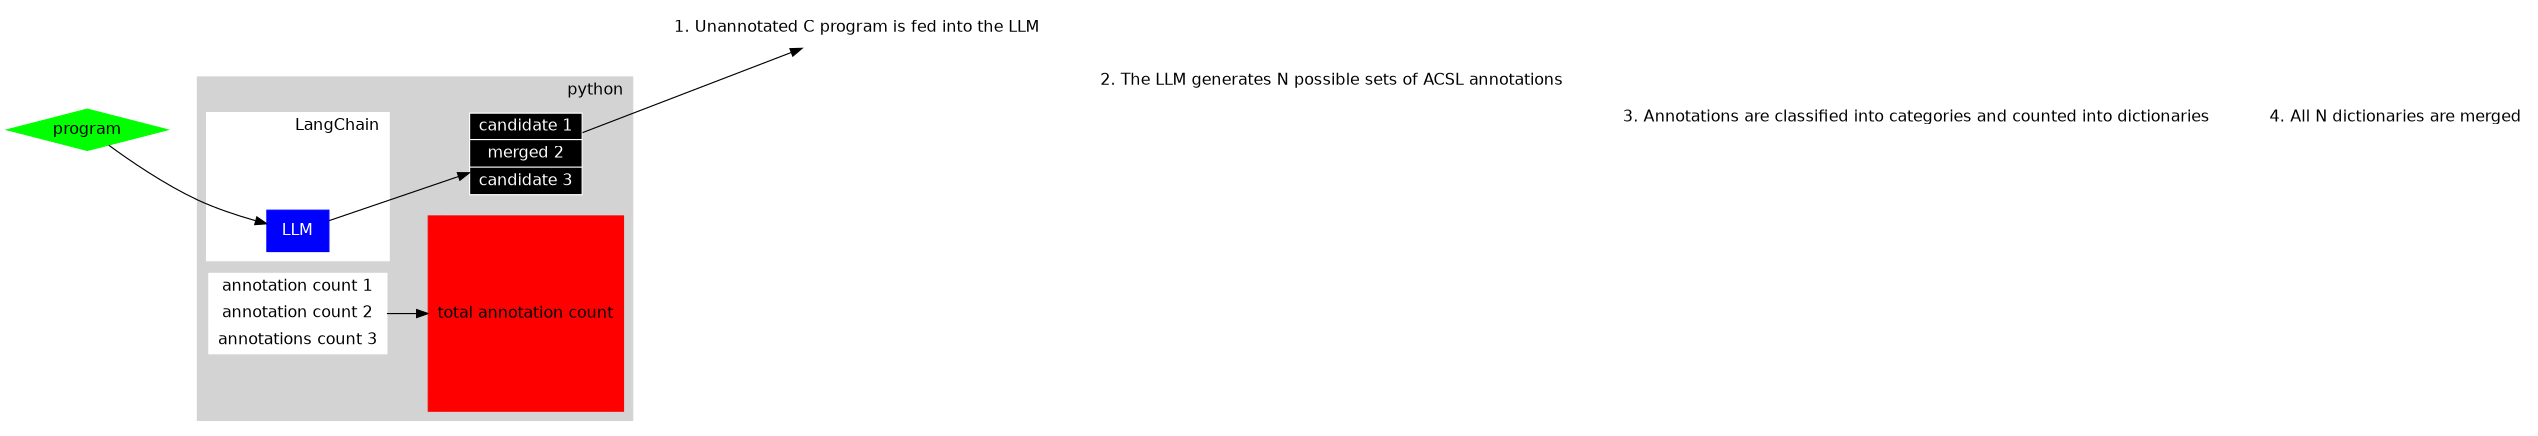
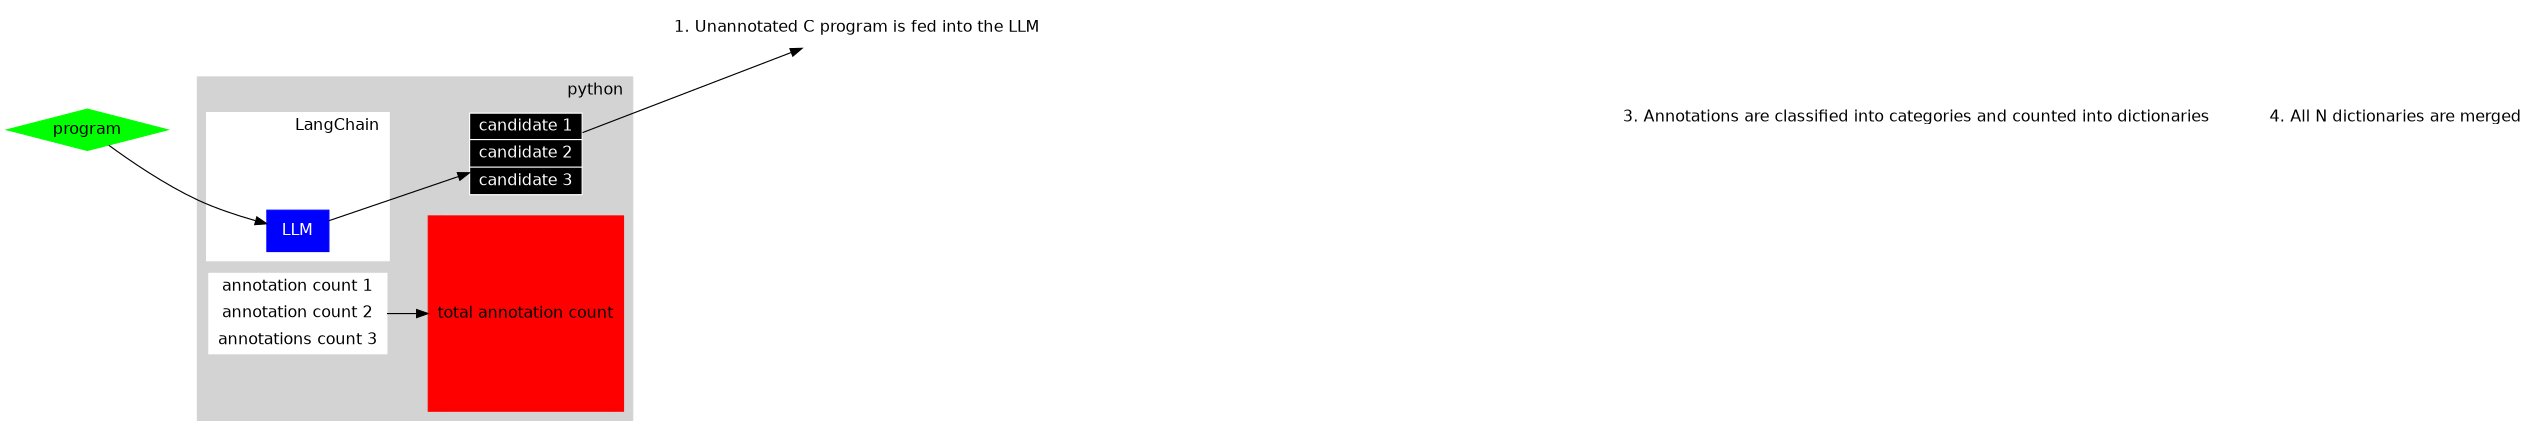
  digraph {
    fontname="DejaVu Sans"
    rankdir=LR
    node [fontname="DejaVu Sans" shape=plaintext style=filled]
    edge [fontname="DejaVu Sans" style=invis]
    LLM [color=blue fontcolor=white shape=cube]
    InvisibleNode [color=white style=invis shape=""]
-   n3 [color=white fillcolor=black fontcolor=white label="<f0> candidate 1| <f1> merged 2| <f2> candidate 3" shape=record]
+   n3 [color=white fillcolor=black fontcolor=white label="<f0> candidate 1| <f1> candidate 2| <f2> candidate 3" shape=record]
    n4 [color=white label="<f0> annotation count 1| <f1> annotation count 2| <f2> annotations count 3" shape=record]
    n5 [color=red label="total annotation count" shape=Msquare]
-   n6 [label="2. The LLM generates N possible sets of ACSL annotations" style=""]
    n7 [label="1. Unannotated C program is fed into the LLM" style=""]
    n8 [label="3. Annotations are classified into categories and counted into dictionaries" style=""]
    program [color=green shape=Mdiamond]
    n10 [label="4. All N dictionaries are merged" style=""]
    subgraph cluster_1 {
      color=lightgrey
      height=1
      label=python
      labeljust=r
      style=filled
      width=20
      n3
      n4
      n5
      subgraph cluster_2 {
        color=white
        height=1
        label=LangChain
        labeljust=r
        style=filled
        width=20
        subgraph sub_3 {
          color=white
          height=1
          label=LangChain
          labeljust=r
          nodesep=0.5
          rank=same
          style=filled
          width=20
          LLM
          InvisibleNode
        }
      }
    }
    subgraph cluster_4 {
      color=lightorange
      label="Frama-C"
      style=filled
    }
    LLM -> InvisibleNode
    LLM -> n3 [style=""]
-   LLM -> n6
    n3 -> n7 [style=""]
    n3 -> n8
    n4 -> n5 [style=""]
-   n6 -> n8
-   n7 -> n6
    n8 -> n10
    program -> LLM [style=""]
    program -> n7
  }
